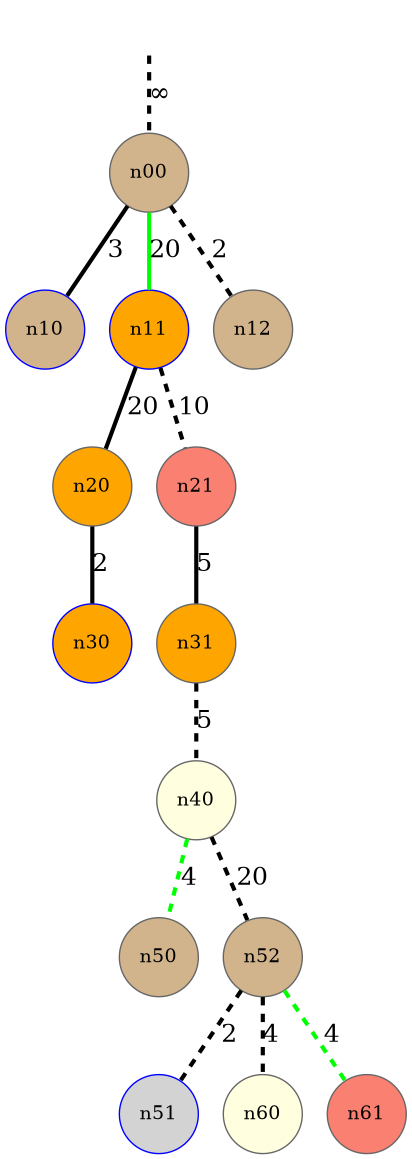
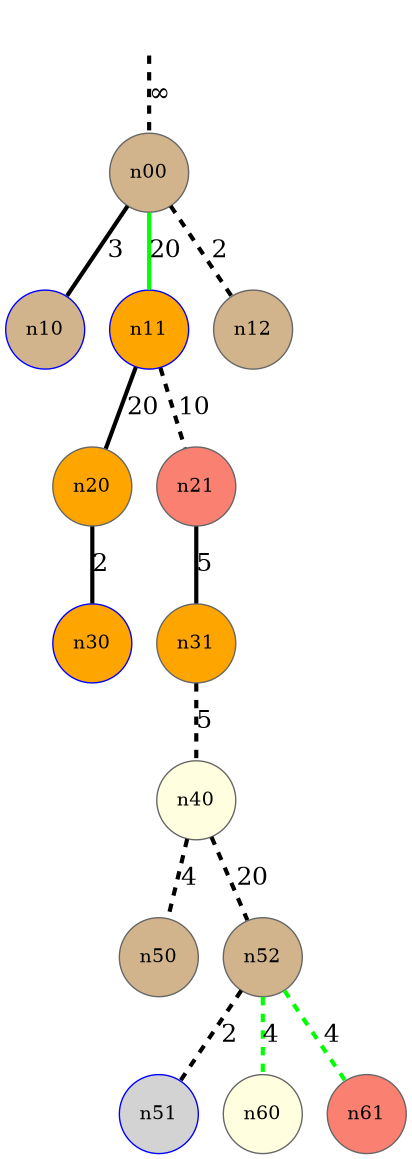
  digraph {
    node [shape=circle style=filled color=gray40 fillcolor=tan]
    edge [arrowhead=none arrowtail=none dir=both fontsize=18 penwidth=3 style=dashed]
    r [style=invisible color="" fillcolor=""]
    n00
    n10 [color=blue]
    n11 [color=blue fillcolor=orange]
    n12
    n20 [fillcolor=orange]
    n21 [fillcolor=salmon]
    n30 [color=blue fillcolor=orange]
    n31 [fillcolor=orange]
    n40 [fillcolor=lightyellow]
    n50
    n52
    n51 [color=blue fillcolor=lightgrey]
    n60 [fillcolor=lightyellow]
    n61 [fillcolor=salmon]
    r -> n00 [label="&infin;"]
    n00 -> n10 [label=3 style=solid]
    n00 -> n11 [color=green label=20 style=solid]
    n00 -> n12 [label=2]
    n11 -> n20 [label=20 style=solid]
    n11 -> n21 [label=10]
    n20 -> n30 [label=2 style=solid]
    n21 -> n31 [label=5 style=solid]
    n31 -> n40 [label=5]
-   n40 -> n50 [label=4 color=green]
+   n40 -> n50 [label=4]
    n40 -> n52 [label=20]
    n52 -> n51 [label=2]
-   n52 -> n60 [color=black label=4]
+   n52 -> n60 [color=green label=4]
    n52 -> n61 [color=green label=4]
  }
